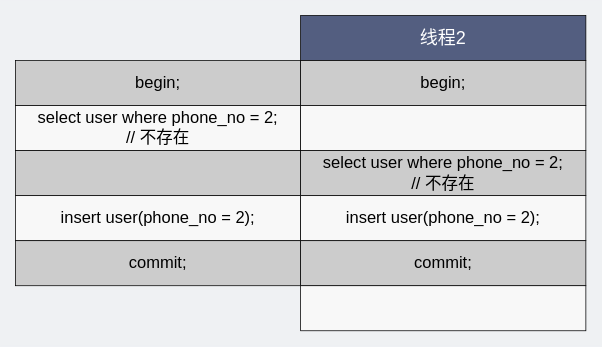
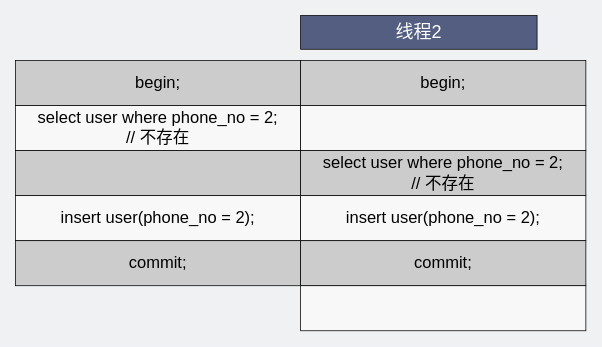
  <mxCell id="0" />
  <mxCell id="1" parent="0" />
  <mxCell id="2" value="begin;" style="rounded=0;whiteSpace=wrap;html=1;fillColor=#CCCCCC;gradientColor=none;fontSize=22;" parent="1" vertex="1"><mxGeometry x="20" y="80" width="380" height="60" as="geometry" /></mxCell>
- <mxCell id="3" value="&lt;font color=&quot;#ffffff&quot; style=&quot;font-size: 24px;&quot;&gt;线程2&lt;/font&gt;" style="rounded=0;whiteSpace=wrap;html=1;fillColor=#535E80;gradientColor=none;fontSize=24;" parent="1" vertex="1"><mxGeometry x="400" y="20" width="380" height="60" as="geometry" /></mxCell>
+ <mxCell id="3" value="&lt;font color=&quot;#ffffff&quot; style=&quot;font-size: 24px;&quot;&gt;线程2&lt;/font&gt;" style="rounded=0;whiteSpace=wrap;html=1;fillColor=#535E80;gradientColor=none;fontSize=24;" parent="1" vertex="1"><mxGeometry x="400" y="20" width="315" height="45" as="geometry" /></mxCell>
  <mxCell id="4" value="begin;" style="rounded=0;whiteSpace=wrap;html=1;fillColor=#CCCCCC;gradientColor=none;fontSize=22;" parent="1" vertex="1"><mxGeometry x="400" y="80" width="380" height="60" as="geometry" /></mxCell>
  <mxCell id="5" value="select user where phone_no = 2;&lt;br style=&quot;font-size: 22px;&quot;&gt;// 不存在" style="rounded=0;whiteSpace=wrap;html=1;fillColor=#F8F8F8;gradientColor=none;fontSize=22;" parent="1" vertex="1"><mxGeometry x="20" y="140" width="380" height="60" as="geometry" /></mxCell>
  <mxCell id="6" value="" style="rounded=0;whiteSpace=wrap;html=1;fillColor=#F8F8F8;gradientColor=none;fontSize=22;" parent="1" vertex="1"><mxGeometry x="400" y="140" width="380" height="60" as="geometry" /></mxCell>
  <mxCell id="7" value="" style="rounded=0;whiteSpace=wrap;html=1;fillColor=#CCCCCC;gradientColor=none;fontSize=22;" parent="1" vertex="1"><mxGeometry x="20" y="200" width="380" height="60" as="geometry" /></mxCell>
  <mxCell id="8" value="&lt;span style=&quot;font-size: 22px;&quot;&gt;select user where phone_no = 2;&lt;/span&gt;&lt;br style=&quot;font-size: 22px;&quot;&gt;&lt;span style=&quot;font-size: 22px;&quot;&gt;// 不存在&lt;/span&gt;" style="rounded=0;whiteSpace=wrap;html=1;fillColor=#CCCCCC;gradientColor=none;fontSize=22;" parent="1" vertex="1"><mxGeometry x="400" y="200" width="380" height="60" as="geometry" /></mxCell>
  <mxCell id="9" value="&lt;span style=&quot;font-size: 22px;&quot;&gt;insert user(phone_no = 2);&lt;/span&gt;" style="rounded=0;whiteSpace=wrap;html=1;fillColor=#F8F8F8;gradientColor=none;fontSize=22;" parent="1" vertex="1"><mxGeometry x="20" y="260" width="380" height="60" as="geometry" /></mxCell>
  <mxCell id="10" value="insert user(phone_no = 2);" style="rounded=0;whiteSpace=wrap;html=1;fillColor=#F8F8F8;gradientColor=none;fontSize=22;" parent="1" vertex="1"><mxGeometry x="400" y="260" width="380" height="60" as="geometry" /></mxCell>
  <mxCell id="11" value="commit;" style="rounded=0;whiteSpace=wrap;html=1;fillColor=#CCCCCC;gradientColor=none;fontSize=22;" parent="1" vertex="1"><mxGeometry x="20" y="320" width="380" height="60" as="geometry" /></mxCell>
  <mxCell id="12" value="&lt;span style=&quot;font-size: 22px;&quot;&gt;commit;&lt;/span&gt;" style="rounded=0;whiteSpace=wrap;html=1;fillColor=#CCCCCC;gradientColor=none;fontSize=22;" parent="1" vertex="1"><mxGeometry x="400" y="320" width="380" height="60" as="geometry" /></mxCell>
  <mxCell id="13" value="" style="rounded=0;whiteSpace=wrap;html=1;fillColor=#F8F8F8;gradientColor=none;fontSize=22;" parent="1" vertex="1"><mxGeometry x="400" y="380" width="380" height="60" as="geometry" /></mxCell>
